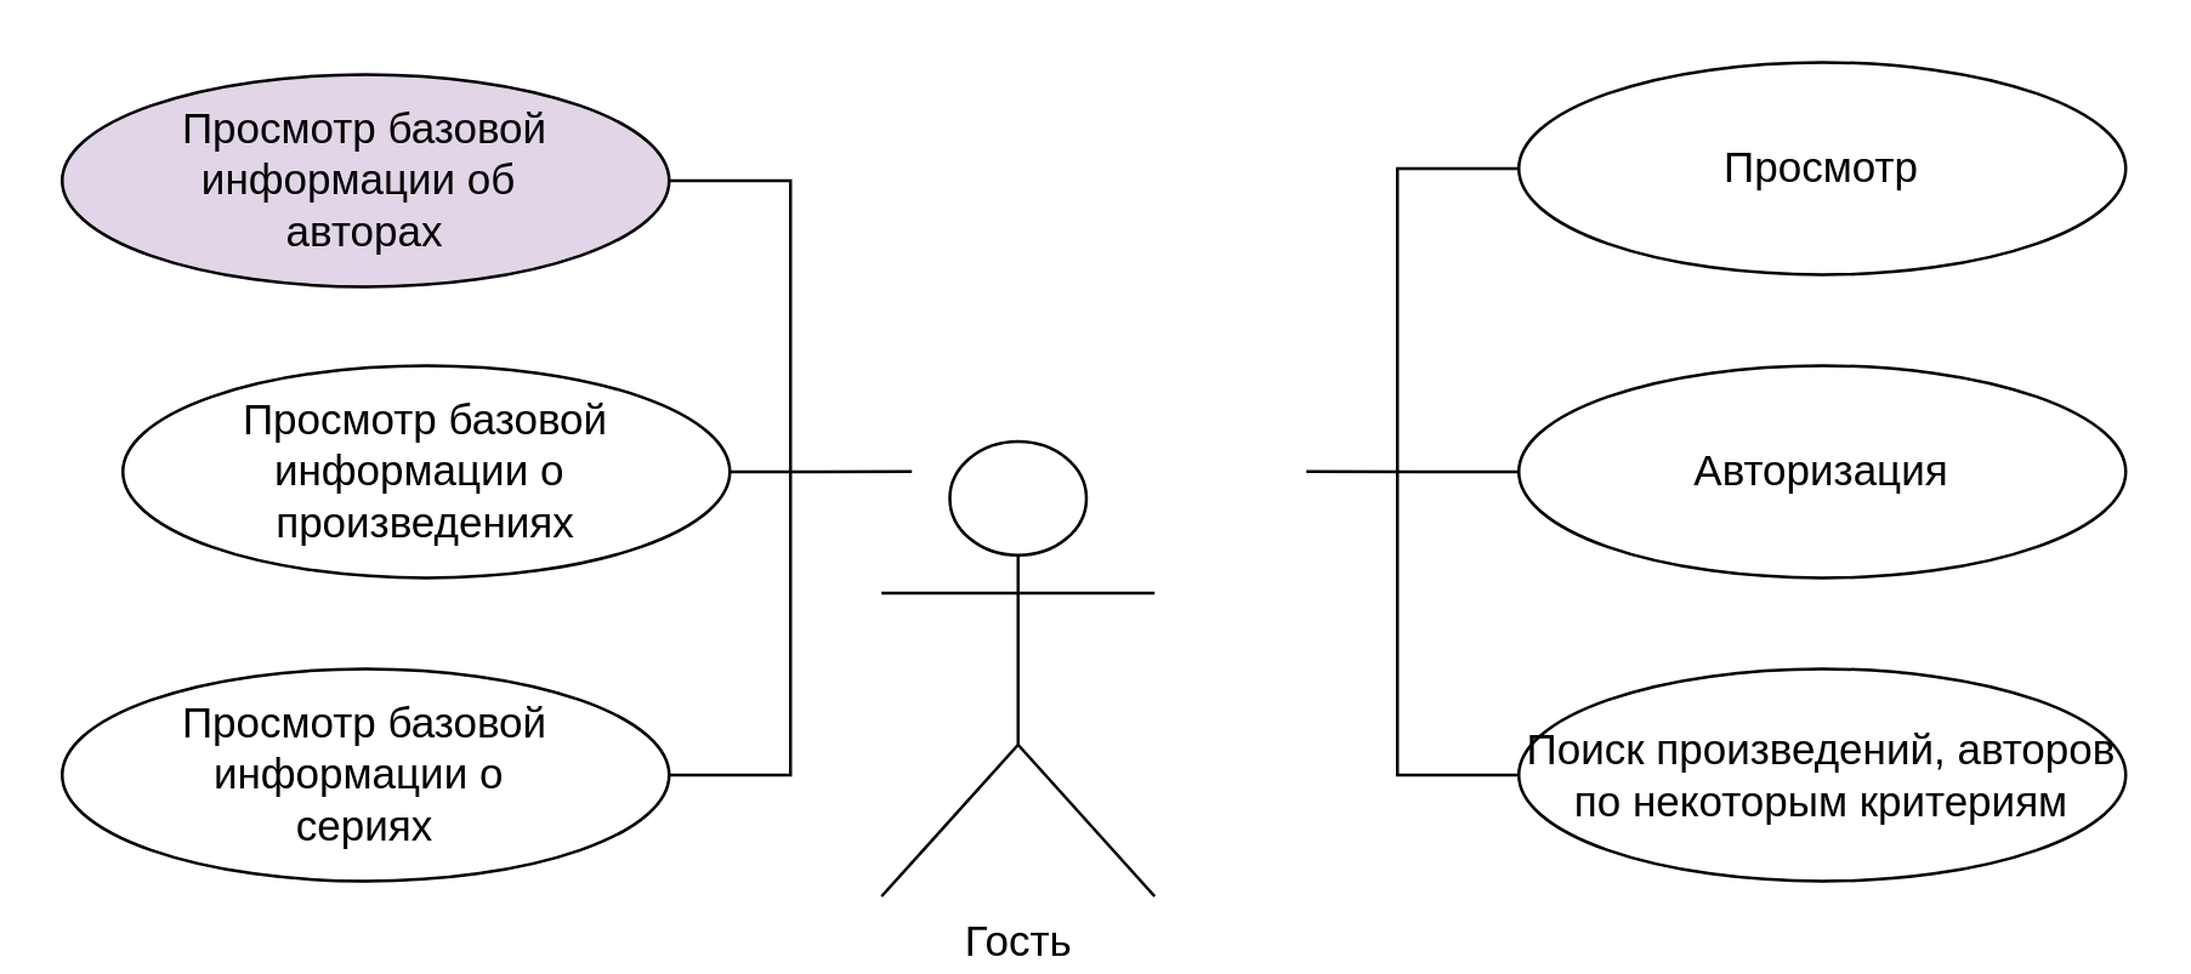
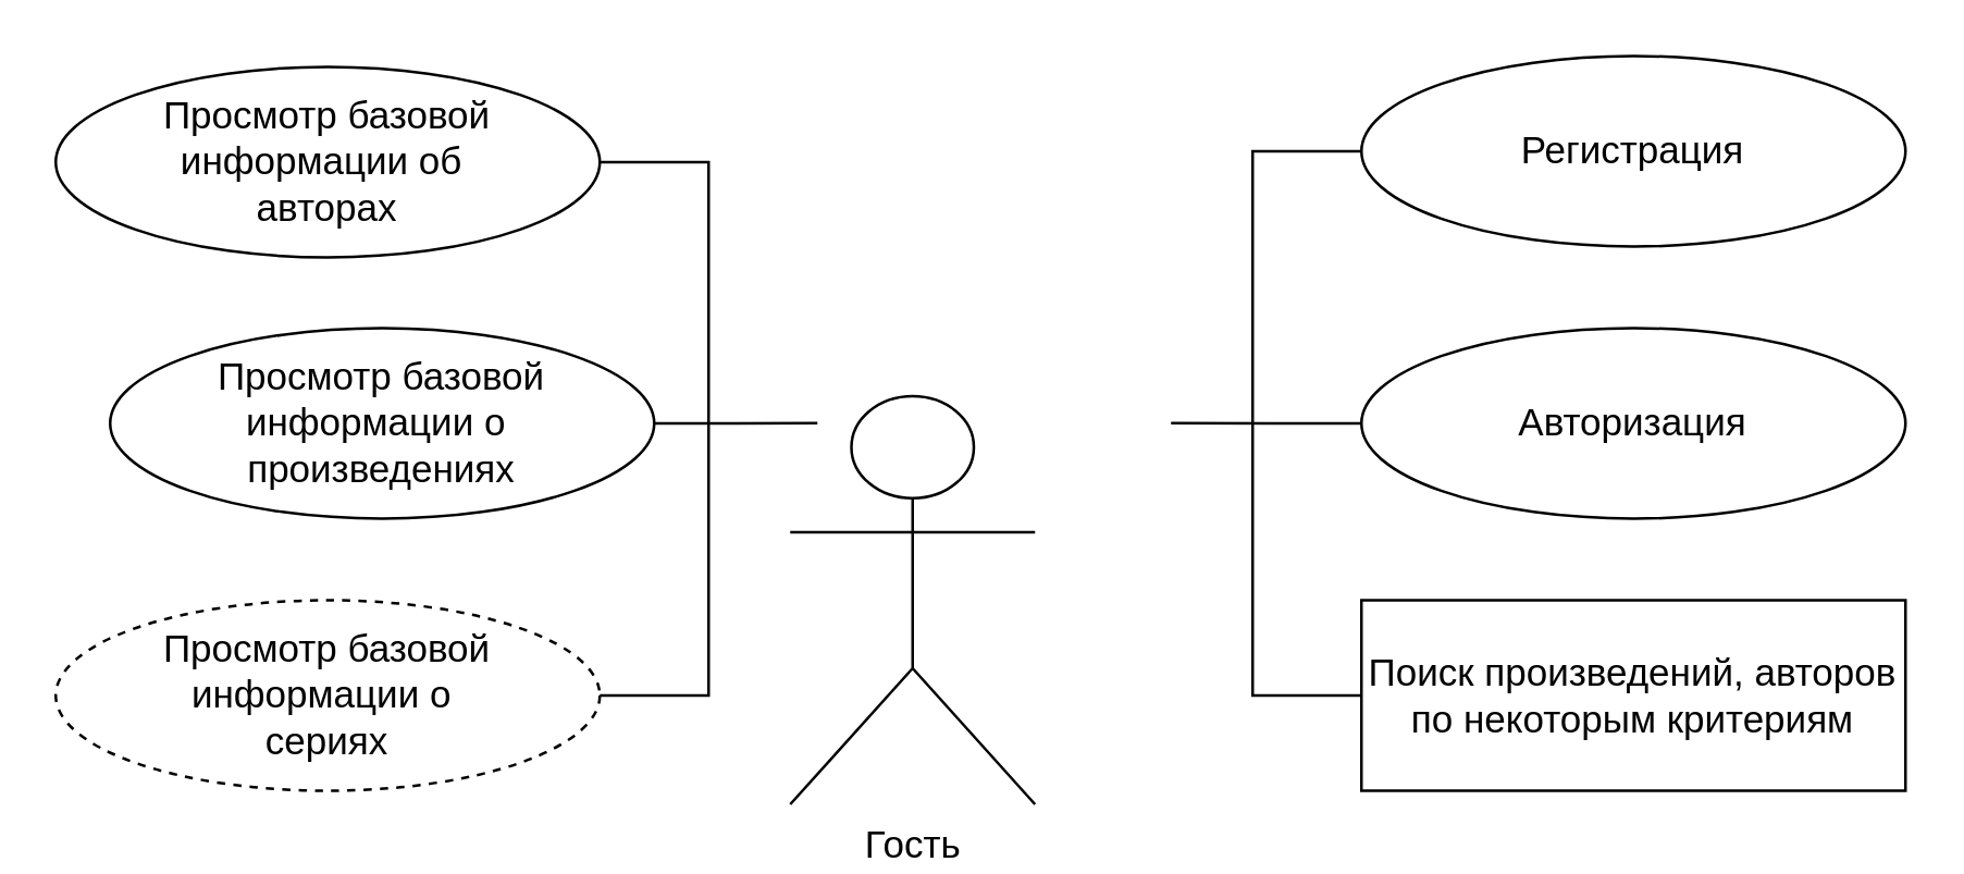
  <mxCell id="0" />
  <mxCell id="1" parent="0" />
  <mxCell id="2" value="&lt;font style=&quot;font-size: 14px&quot;&gt;Гость&lt;/font&gt;" style="shape=umlActor;verticalLabelPosition=bottom;verticalAlign=top;html=1;" parent="1" vertex="1"><mxGeometry x="290" y="145" width="90" height="150" as="geometry" /></mxCell>
  <mxCell id="3" style="edgeStyle=orthogonalEdgeStyle;rounded=0;html=1;exitX=0;exitY=0.5;exitDx=0;exitDy=0;entryX=0;entryY=0.5;entryDx=0;entryDy=0;fontSize=14;endArrow=none;endFill=0;strokeColor=default;" parent="1" source="4" target="10" edge="1"><mxGeometry relative="1" as="geometry"><Array as="points"><mxPoint x="460" y="55" /><mxPoint x="460" y="255" /></Array></mxGeometry></mxCell>
- <mxCell id="4" value="Просмотр" style="ellipse;whiteSpace=wrap;html=1;fontSize=14;" parent="1" vertex="1"><mxGeometry x="500" y="20" width="200" height="70" as="geometry" /></mxCell>
+ <mxCell id="4" value="Регистрация" style="ellipse;whiteSpace=wrap;html=1;fontSize=14;" parent="1" vertex="1"><mxGeometry x="500" y="20" width="200" height="70" as="geometry" /></mxCell>
  <mxCell id="5" style="edgeStyle=orthogonalEdgeStyle;rounded=0;html=1;exitX=0;exitY=0.5;exitDx=0;exitDy=0;fontSize=14;endArrow=none;endFill=0;strokeColor=default;" parent="1" source="6" edge="1"><mxGeometry relative="1" as="geometry"><mxPoint x="430" y="154.889" as="targetPoint" /></mxGeometry></mxCell>
  <mxCell id="6" value="Авторизация" style="ellipse;whiteSpace=wrap;html=1;fontSize=14;" parent="1" vertex="1"><mxGeometry x="500" y="120" width="200" height="70" as="geometry" /></mxCell>
- <mxCell id="7" value="Просмотр базовой информации об&amp;nbsp;&lt;br&gt;авторах" style="ellipse;whiteSpace=wrap;html=1;fontSize=14;fillColor=#e1d5e7;" parent="1" vertex="1"><mxGeometry x="20" y="24" width="200" height="70" as="geometry" /></mxCell>
+ <mxCell id="7" value="Просмотр базовой информации об&amp;nbsp;&lt;br&gt;авторах" style="ellipse;whiteSpace=wrap;html=1;fontSize=14;" parent="1" vertex="1"><mxGeometry x="20" y="24" width="200" height="70" as="geometry" /></mxCell>
  <mxCell id="8" style="edgeStyle=orthogonalEdgeStyle;rounded=0;html=1;exitX=1;exitY=0.5;exitDx=0;exitDy=0;fontSize=14;endArrow=none;endFill=0;strokeColor=default;" parent="1" source="9" edge="1"><mxGeometry relative="1" as="geometry"><mxPoint x="300" y="154.889" as="targetPoint" /></mxGeometry></mxCell>
  <mxCell id="9" value="Просмотр базовой информации о&amp;nbsp;&lt;br style=&quot;border-color: var(--border-color);&quot;&gt;произведениях" style="ellipse;whiteSpace=wrap;html=1;fontSize=14;" parent="1" vertex="1"><mxGeometry x="40" y="120" width="200" height="70" as="geometry" /></mxCell>
- <mxCell id="10" value="Поиск произведений, авторов по некоторым критериям" style="ellipse;whiteSpace=wrap;html=1;fontSize=14;" parent="1" vertex="1"><mxGeometry x="500" y="220" width="200" height="70" as="geometry" /></mxCell>
- <mxCell id="11" value="Просмотр базовой информации о&amp;nbsp;&lt;br style=&quot;border-color: var(--border-color);&quot;&gt;сериях" style="ellipse;whiteSpace=wrap;html=1;fontSize=14;" vertex="1" parent="1"><mxGeometry x="20" y="220" width="200" height="70" as="geometry" /></mxCell>
+ <mxCell id="10" value="Поиск произведений, авторов по некоторым критериям" style="whiteSpace=wrap;html=1;fontSize=14;rounded=0;" parent="1" vertex="1"><mxGeometry x="500" y="220" width="200" height="70" as="geometry" /></mxCell>
+ <mxCell id="11" value="Просмотр базовой информации о&amp;nbsp;&lt;br style=&quot;border-color: var(--border-color);&quot;&gt;сериях" style="ellipse;whiteSpace=wrap;html=1;fontSize=14;dashed=1;" vertex="1" parent="1"><mxGeometry x="20" y="220" width="200" height="70" as="geometry" /></mxCell>
  <mxCell id="12" value="" style="endArrow=none;html=1;rounded=0;exitX=1;exitY=0.5;exitDx=0;exitDy=0;entryX=1;entryY=0.5;entryDx=0;entryDy=0;edgeStyle=orthogonalEdgeStyle;" edge="1" parent="1" source="11" target="7"><mxGeometry width="50" height="50" relative="1" as="geometry"><mxPoint x="330" y="180" as="sourcePoint" /><mxPoint x="380" y="130" as="targetPoint" /><Array as="points"><mxPoint x="260" y="255" /><mxPoint x="260" y="59" /></Array></mxGeometry></mxCell>
